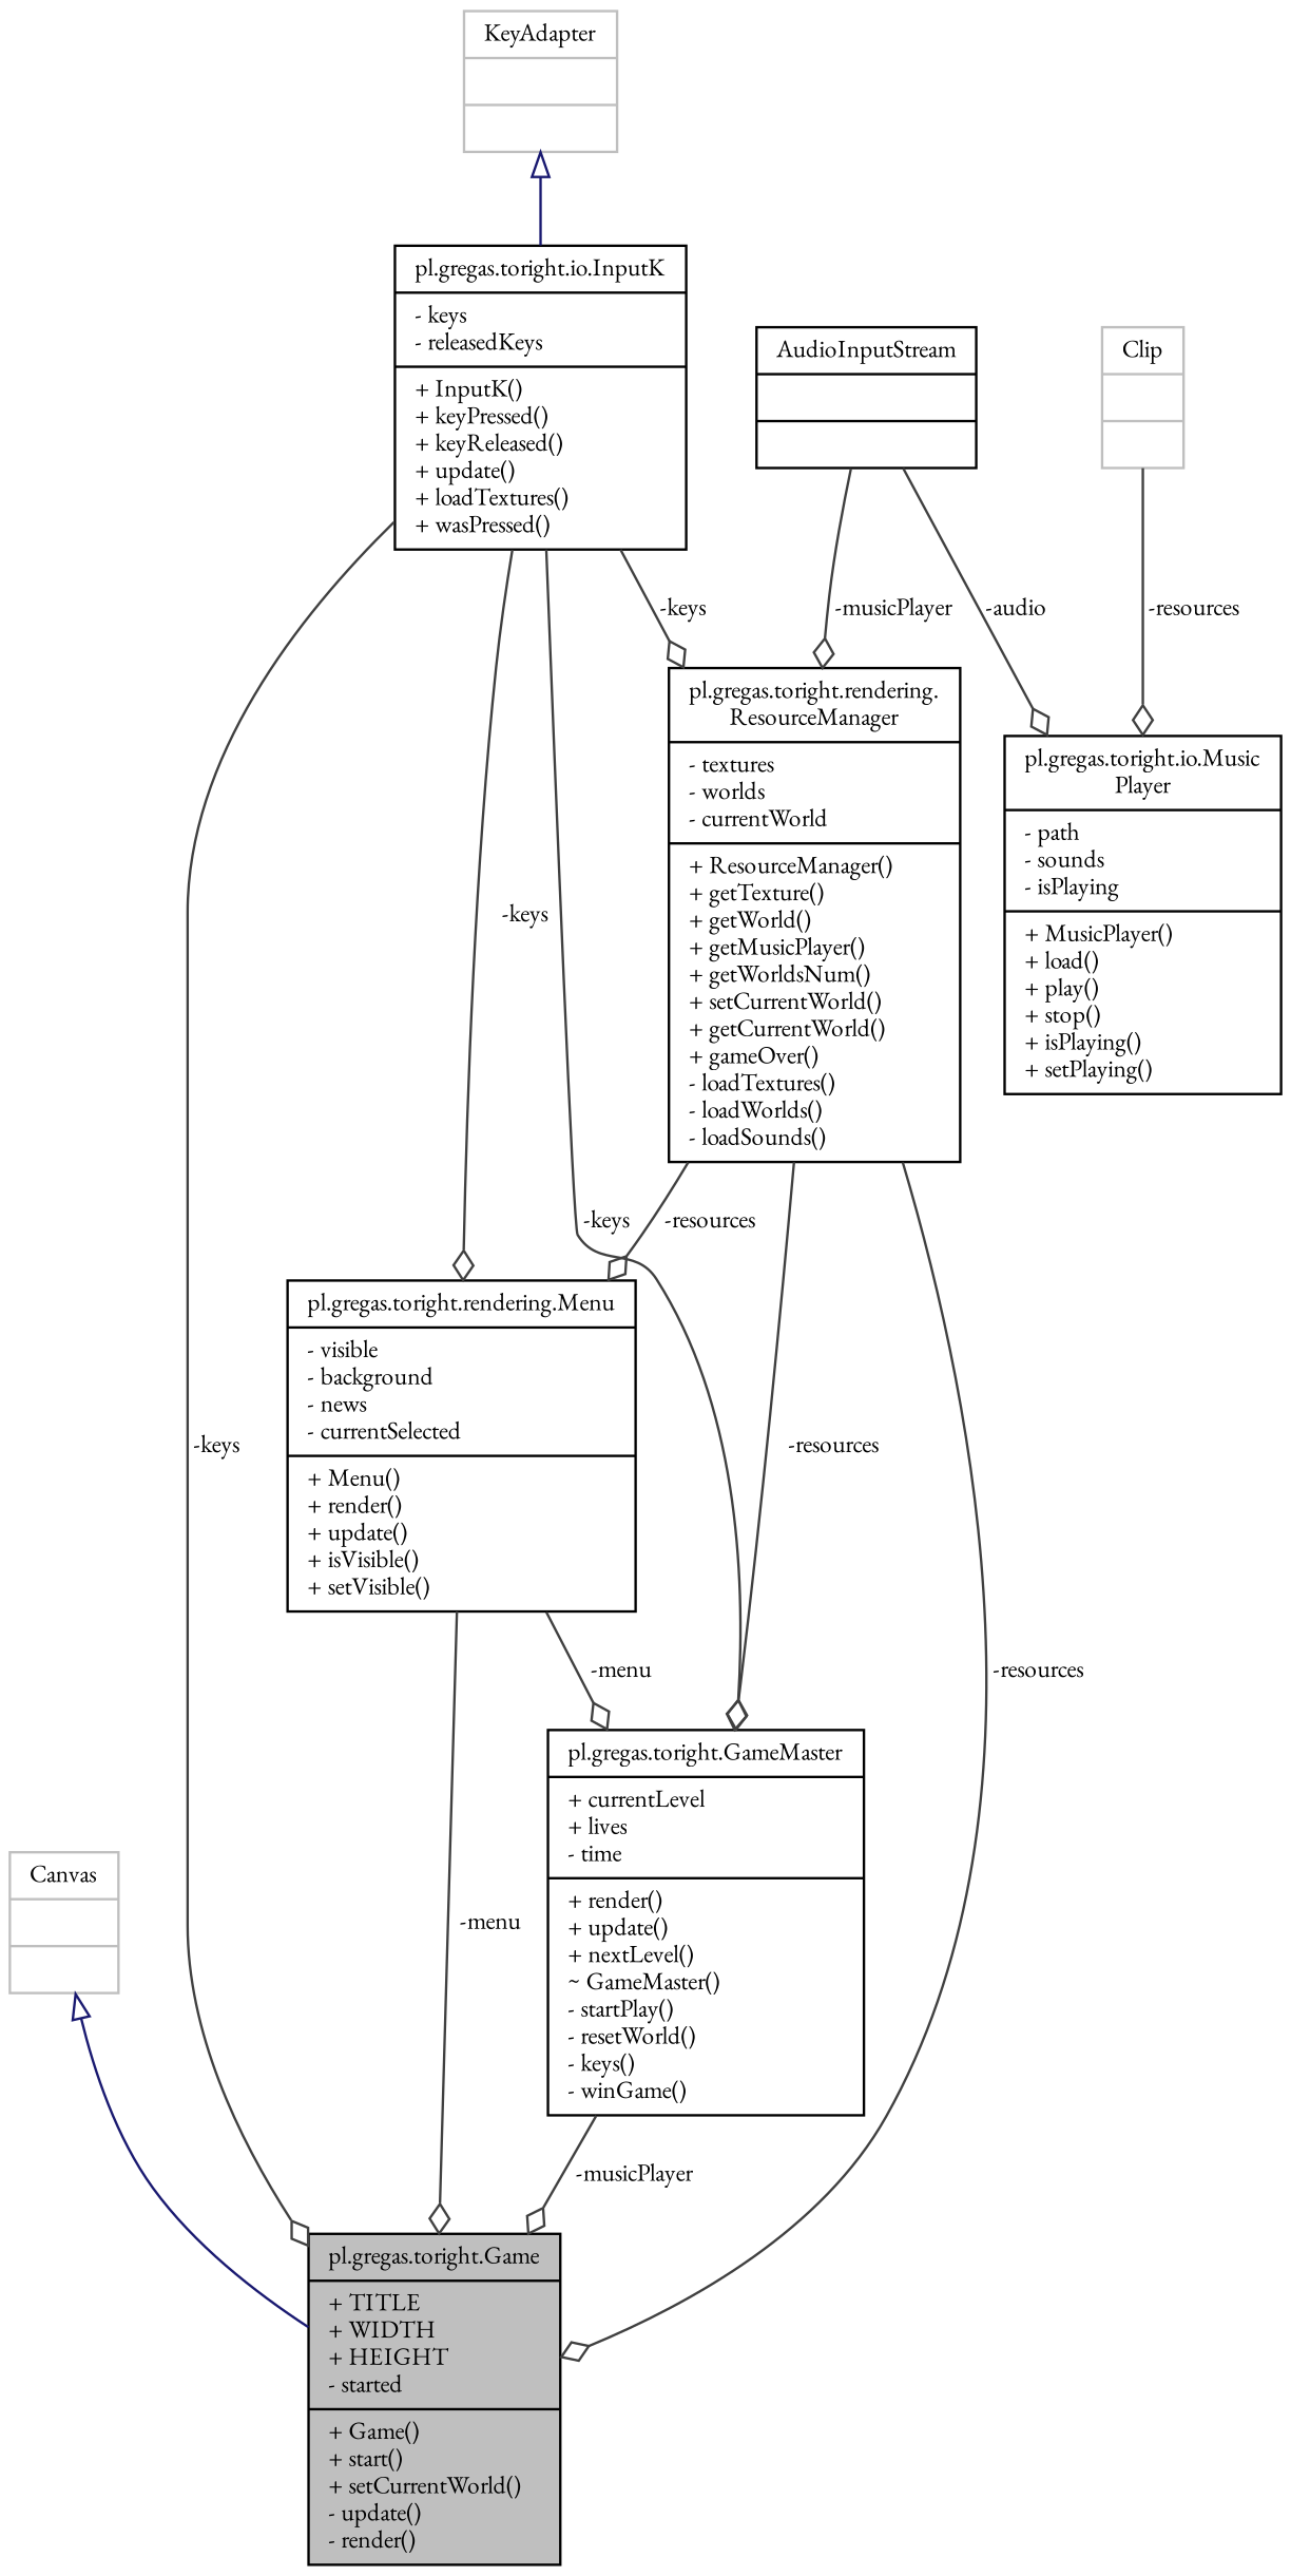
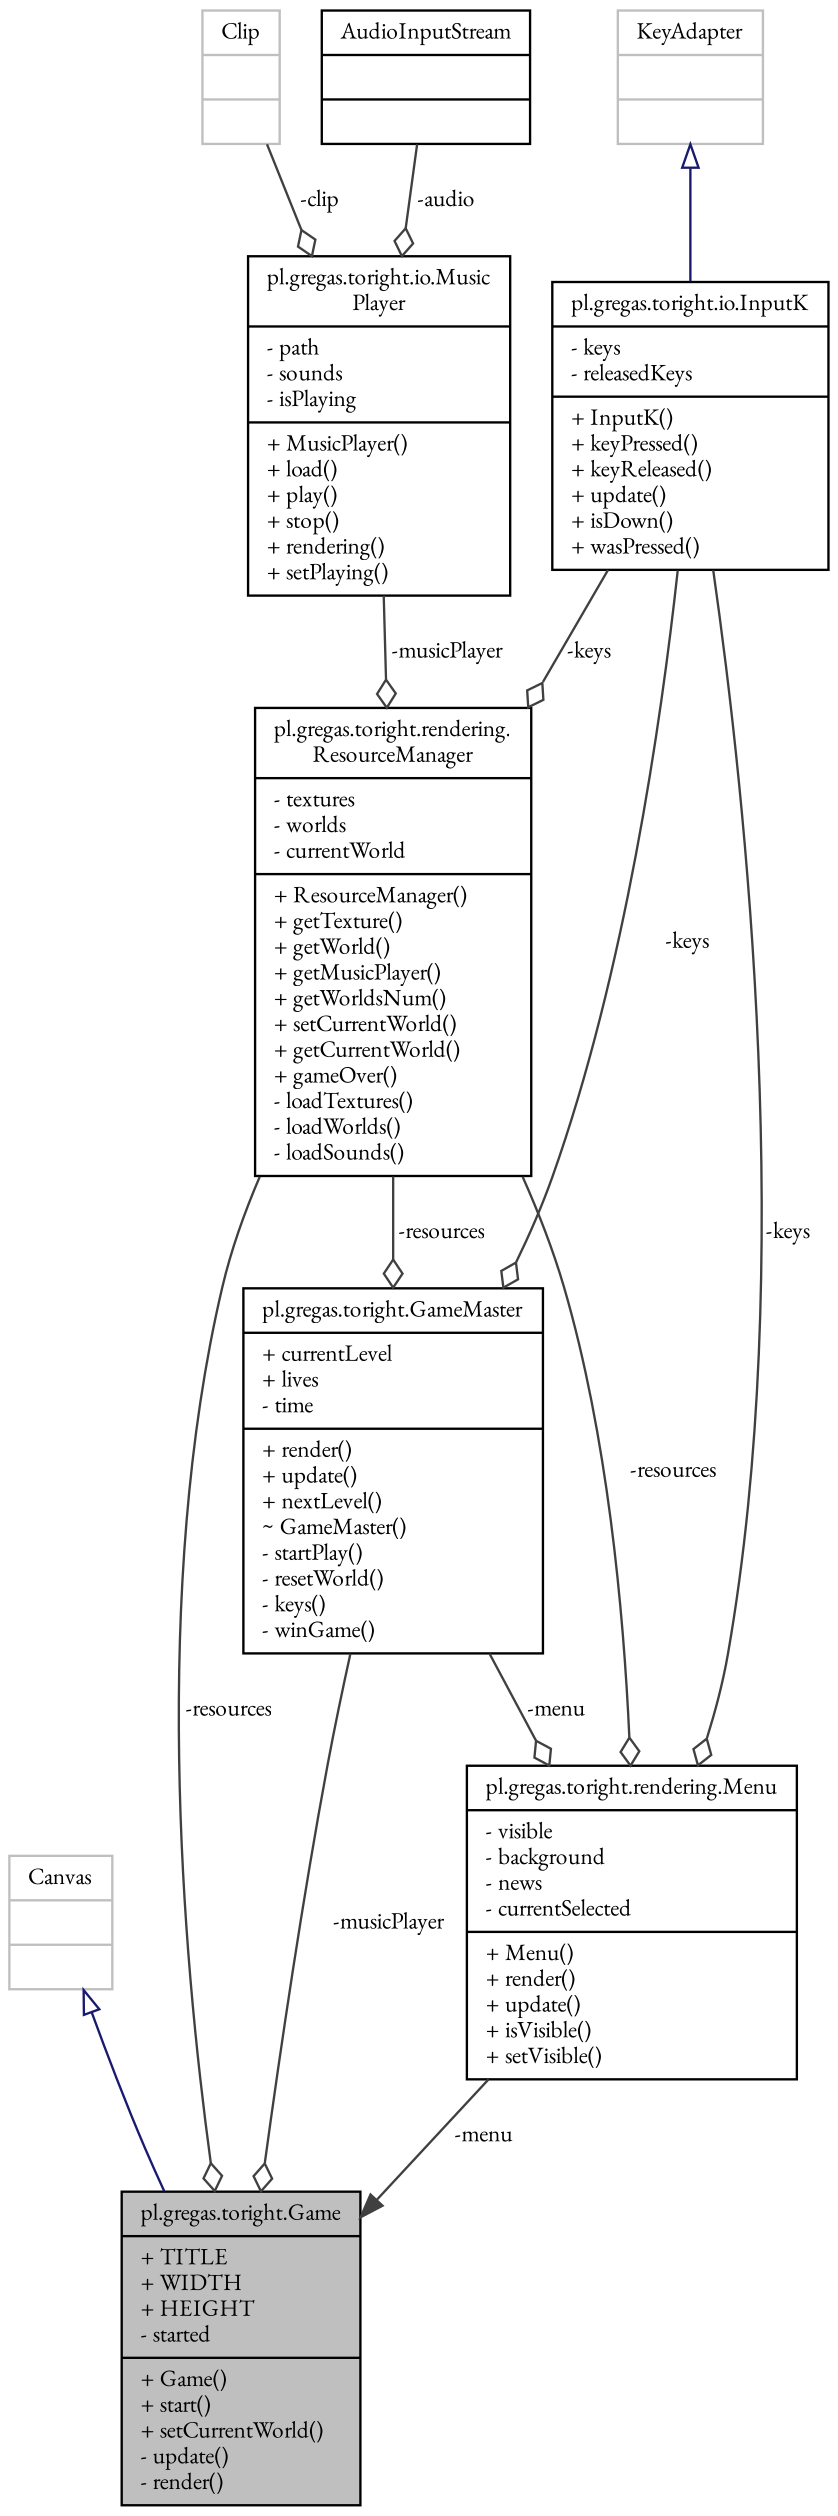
  digraph {
    fontname="EB Garamond"
    node [color=black fillcolor=white fontname="EB Garamond" fontsize=10 shape=record style=filled]
    edge [color=grey25 fontname="EB Garamond" fontsize=10 labelfontname=Helvetica labelfontsize=10 style=solid arrowhead=odiamond]
    n1 [fillcolor=grey75 fontcolor=black height=0.2 label="{pl.gregas.toright.Game\n|+ TITLE\l+ WIDTH\l+ HEIGHT\l- started\l|+ Game()\l+ start()\l+ setCurrentWorld()\l- update()\l- render()\l}" width=0.4]
    n2 [color=grey75 height=0.2 label="{Canvas\n||}" width=0.4]
    n3 [height=0.2 label="{pl.gregas.toright.GameMaster\n|+ currentLevel\l+ lives\l- time\l|+ render()\l+ update()\l+ nextLevel()\l~ GameMaster()\l- startPlay()\l- resetWorld()\l- keys()\l- winGame()\l}" width=0.4]
    n4 [height=0.2 label="{pl.gregas.toright.rendering.Menu\n|- visible\l- background\l- news\l- currentSelected\l|+ Menu()\l+ render()\l+ update()\l+ isVisible()\l+ setVisible()\l}" width=0.4]
-   n5 [height=0.2 label="{pl.gregas.toright.io.InputK\n|- keys\l- releasedKeys\l|+ InputK()\l+ keyPressed()\l+ keyReleased()\l+ update()\l+ loadTextures()\l+ wasPressed()\l}" width=0.4]
+   n5 [height=0.2 label="{pl.gregas.toright.io.InputK\n|- keys\l- releasedKeys\l|+ InputK()\l+ keyPressed()\l+ keyReleased()\l+ update()\l+ isDown()\l+ wasPressed()\l}" width=0.4]
    n6 [height=0.2 label="{pl.gregas.toright.rendering.\lResourceManager\n|- textures\l- worlds\l- currentWorld\l|+ ResourceManager()\l+ getTexture()\l+ getWorld()\l+ getMusicPlayer()\l+ getWorldsNum()\l+ setCurrentWorld()\l+ getCurrentWorld()\l+ gameOver()\l- loadTextures()\l- loadWorlds()\l- loadSounds()\l}" width=0.4]
    n7 [color=grey75 height=0.2 label="{KeyAdapter\n||}" width=0.4]
-   n8 [height=0.2 label="{pl.gregas.toright.io.Music\lPlayer\n|- path\l- sounds\l- isPlaying\l|+ MusicPlayer()\l+ load()\l+ play()\l+ stop()\l+ isPlaying()\l+ setPlaying()\l}" width=0.4]
+   n8 [height=0.2 label="{pl.gregas.toright.io.Music\lPlayer\n|- path\l- sounds\l- isPlaying\l|+ MusicPlayer()\l+ load()\l+ play()\l+ stop()\l+ rendering()\l+ setPlaying()\l}" width=0.4]
    n9 [color=grey75 height=0.2 label="{Clip\n||}" width=0.4]
    n10 [height=0.2 label="{AudioInputStream\n||}" width=0.4]
    n2 -> n1 [arrowtail=onormal color=midnightblue dir=back arrowhead=""]
    n3 -> n1 [label=" -musicPlayer"]
-   n4 -> n1 [label=" -menu"]
-   n4 -> n3 [label=" -menu"]
-   n5 -> n1 [label=" -keys"]
+   n4 -> n1 [arrowhead=normal label=" -menu"]
+   n3 -> n4 [label=" -menu"]
    n5 -> n3 [label=" -keys"]
    n5 -> n4 [label=" -keys"]
    n5 -> n6 [label=" -keys"]
    n6 -> n1 [label=" -resources"]
    n6 -> n3 [label=" -resources"]
    n6 -> n4 [label=" -resources"]
    n7 -> n5 [arrowtail=onormal color=midnightblue dir=back arrowhead=""]
-   n10 -> n6 [label=" -musicPlayer"]
-   n9 -> n8 [label=" -resources"]
+   n8 -> n6 [label=" -musicPlayer"]
+   n9 -> n8 [label=" -clip"]
    n10 -> n8 [label=" -audio"]
  }
